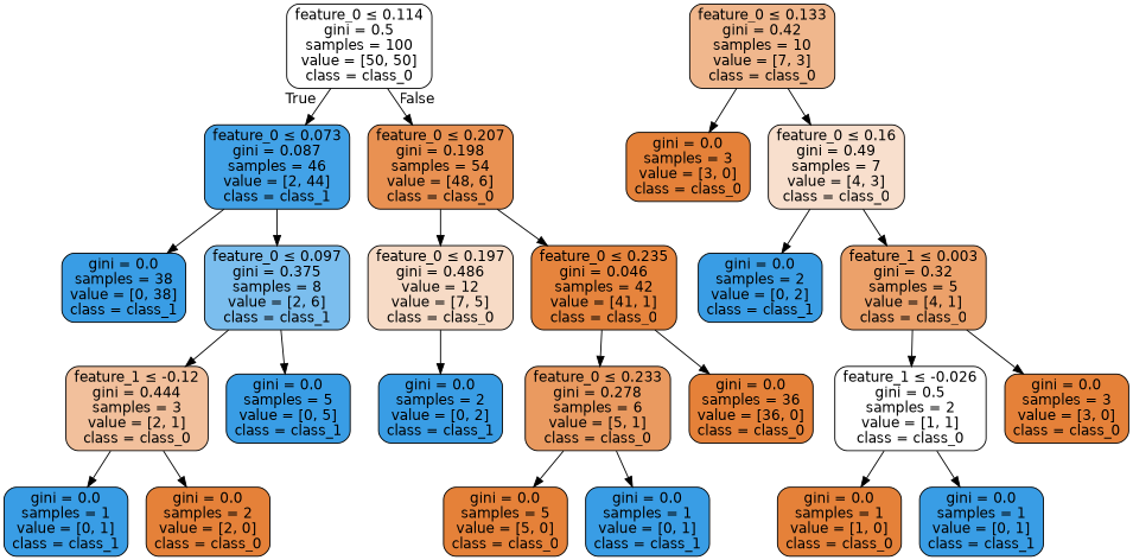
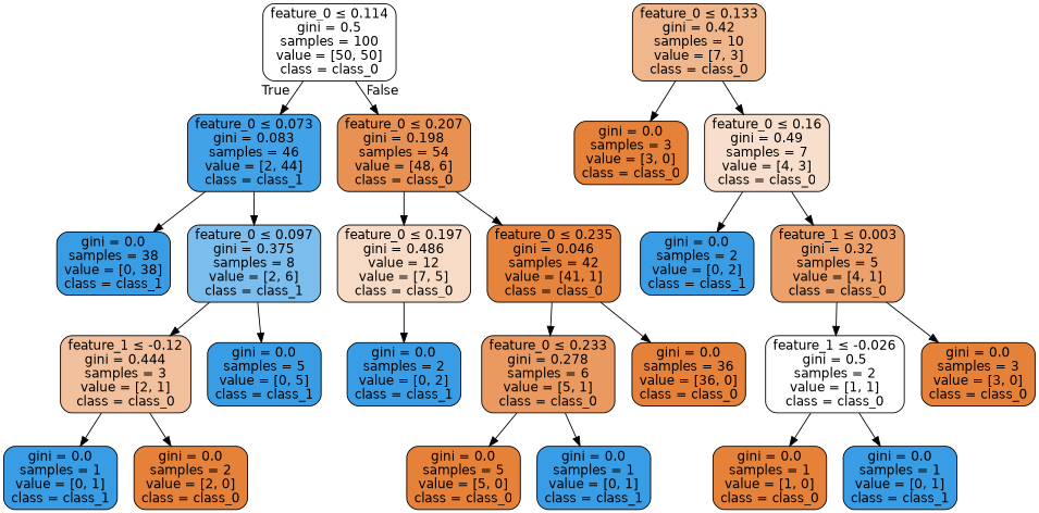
  digraph {
    node [color=black fillcolor="#399de5ff" fontname=helvetica shape=box style="filled, rounded"]
    edge [fontname=helvetica]
    n1 [fillcolor="#e5813900" label=<feature_0 &le; 0.114<br/>gini = 0.5<br/>samples = 100<br/>value = [50, 50]<br/>class = class_0>]
-   n2 [fillcolor="#399de5f3" label=<feature_0 &le; 0.073<br/>gini = 0.087<br/>samples = 46<br/>value = [2, 44]<br/>class = class_1>]
+   n2 [fillcolor="#399de5f3" label=<feature_0 &le; 0.073<br/>gini = 0.083<br/>samples = 46<br/>value = [2, 44]<br/>class = class_1>]
    n3 [fillcolor="#e58139df" label=<feature_0 &le; 0.207<br/>gini = 0.198<br/>samples = 54<br/>value = [48, 6]<br/>class = class_0>]
    n4 [label=<gini = 0.0<br/>samples = 38<br/>value = [0, 38]<br/>class = class_1>]
    n5 [fillcolor="#399de5aa" label=<feature_0 &le; 0.097<br/>gini = 0.375<br/>samples = 8<br/>value = [2, 6]<br/>class = class_1>]
    n6 [fillcolor="#e5813949" label=<feature_0 &le; 0.197<br/>gini = 0.486<br/>value = 12<br/>value = [7, 5]<br/>class = class_0>]
    n7 [fillcolor="#e58139f9" label=<feature_0 &le; 0.235<br/>gini = 0.046<br/>samples = 42<br/>value = [41, 1]<br/>class = class_0>]
    n8 [fillcolor="#e581397f" label=<feature_1 &le; -0.12<br/>gini = 0.444<br/>samples = 3<br/>value = [2, 1]<br/>class = class_0>]
    n9 [label=<gini = 0.0<br/>samples = 5<br/>value = [0, 5]<br/>class = class_1>]
    n10 [label=<gini = 0.0<br/>samples = 1<br/>value = [0, 1]<br/>class = class_1>]
    n11 [fillcolor="#e58139ff" label=<gini = 0.0<br/>samples = 2<br/>value = [2, 0]<br/>class = class_0>]
    n12 [label=<gini = 0.0<br/>samples = 2<br/>value = [0, 2]<br/>class = class_1>]
    n13 [fillcolor="#e58139cc" label=<feature_0 &le; 0.233<br/>gini = 0.278<br/>samples = 6<br/>value = [5, 1]<br/>class = class_0>]
    n14 [fillcolor="#e58139ff" label=<gini = 0.0<br/>samples = 36<br/>value = [36, 0]<br/>class = class_0>]
    n15 [fillcolor="#e5813992" label=<feature_0 &le; 0.133<br/>gini = 0.42<br/>samples = 10<br/>value = [7, 3]<br/>class = class_0>]
    n16 [fillcolor="#e58139ff" label=<gini = 0.0<br/>samples = 3<br/>value = [3, 0]<br/>class = class_0>]
    n17 [fillcolor="#e5813940" label=<feature_0 &le; 0.16<br/>gini = 0.49<br/>samples = 7<br/>value = [4, 3]<br/>class = class_0>]
    n18 [label=<gini = 0.0<br/>samples = 2<br/>value = [0, 2]<br/>class = class_1>]
    n19 [fillcolor="#e58139bf" label=<feature_1 &le; 0.003<br/>gini = 0.32<br/>samples = 5<br/>value = [4, 1]<br/>class = class_0>]
    n20 [fillcolor="#e5813900" label=<feature_1 &le; -0.026<br/>gini = 0.5<br/>samples = 2<br/>value = [1, 1]<br/>class = class_0>]
    n21 [fillcolor="#e58139ff" label=<gini = 0.0<br/>samples = 3<br/>value = [3, 0]<br/>class = class_0>]
    n22 [fillcolor="#e58139ff" label=<gini = 0.0<br/>samples = 1<br/>value = [1, 0]<br/>class = class_0>]
    n23 [label=<gini = 0.0<br/>samples = 1<br/>value = [0, 1]<br/>class = class_1>]
    n24 [fillcolor="#e58139ff" label=<gini = 0.0<br/>samples = 5<br/>value = [5, 0]<br/>class = class_0>]
    n25 [label=<gini = 0.0<br/>samples = 1<br/>value = [0, 1]<br/>class = class_1>]
    n1 -> n2 [headlabel=True labelangle=45 labeldistance=2.5]
    n1 -> n3 [headlabel=False labelangle=-45 labeldistance=2.5]
    n2 -> n4
    n2 -> n5
    n3 -> n6
    n3 -> n7
    n5 -> n8
    n5 -> n9
    n6 -> n12
    n7 -> n13
    n7 -> n14
    n8 -> n10
    n8 -> n11
    n13 -> n24
    n13 -> n25
    n15 -> n16
    n15 -> n17
    n17 -> n18
    n17 -> n19
    n19 -> n20
    n19 -> n21
    n20 -> n22
    n20 -> n23
  }
